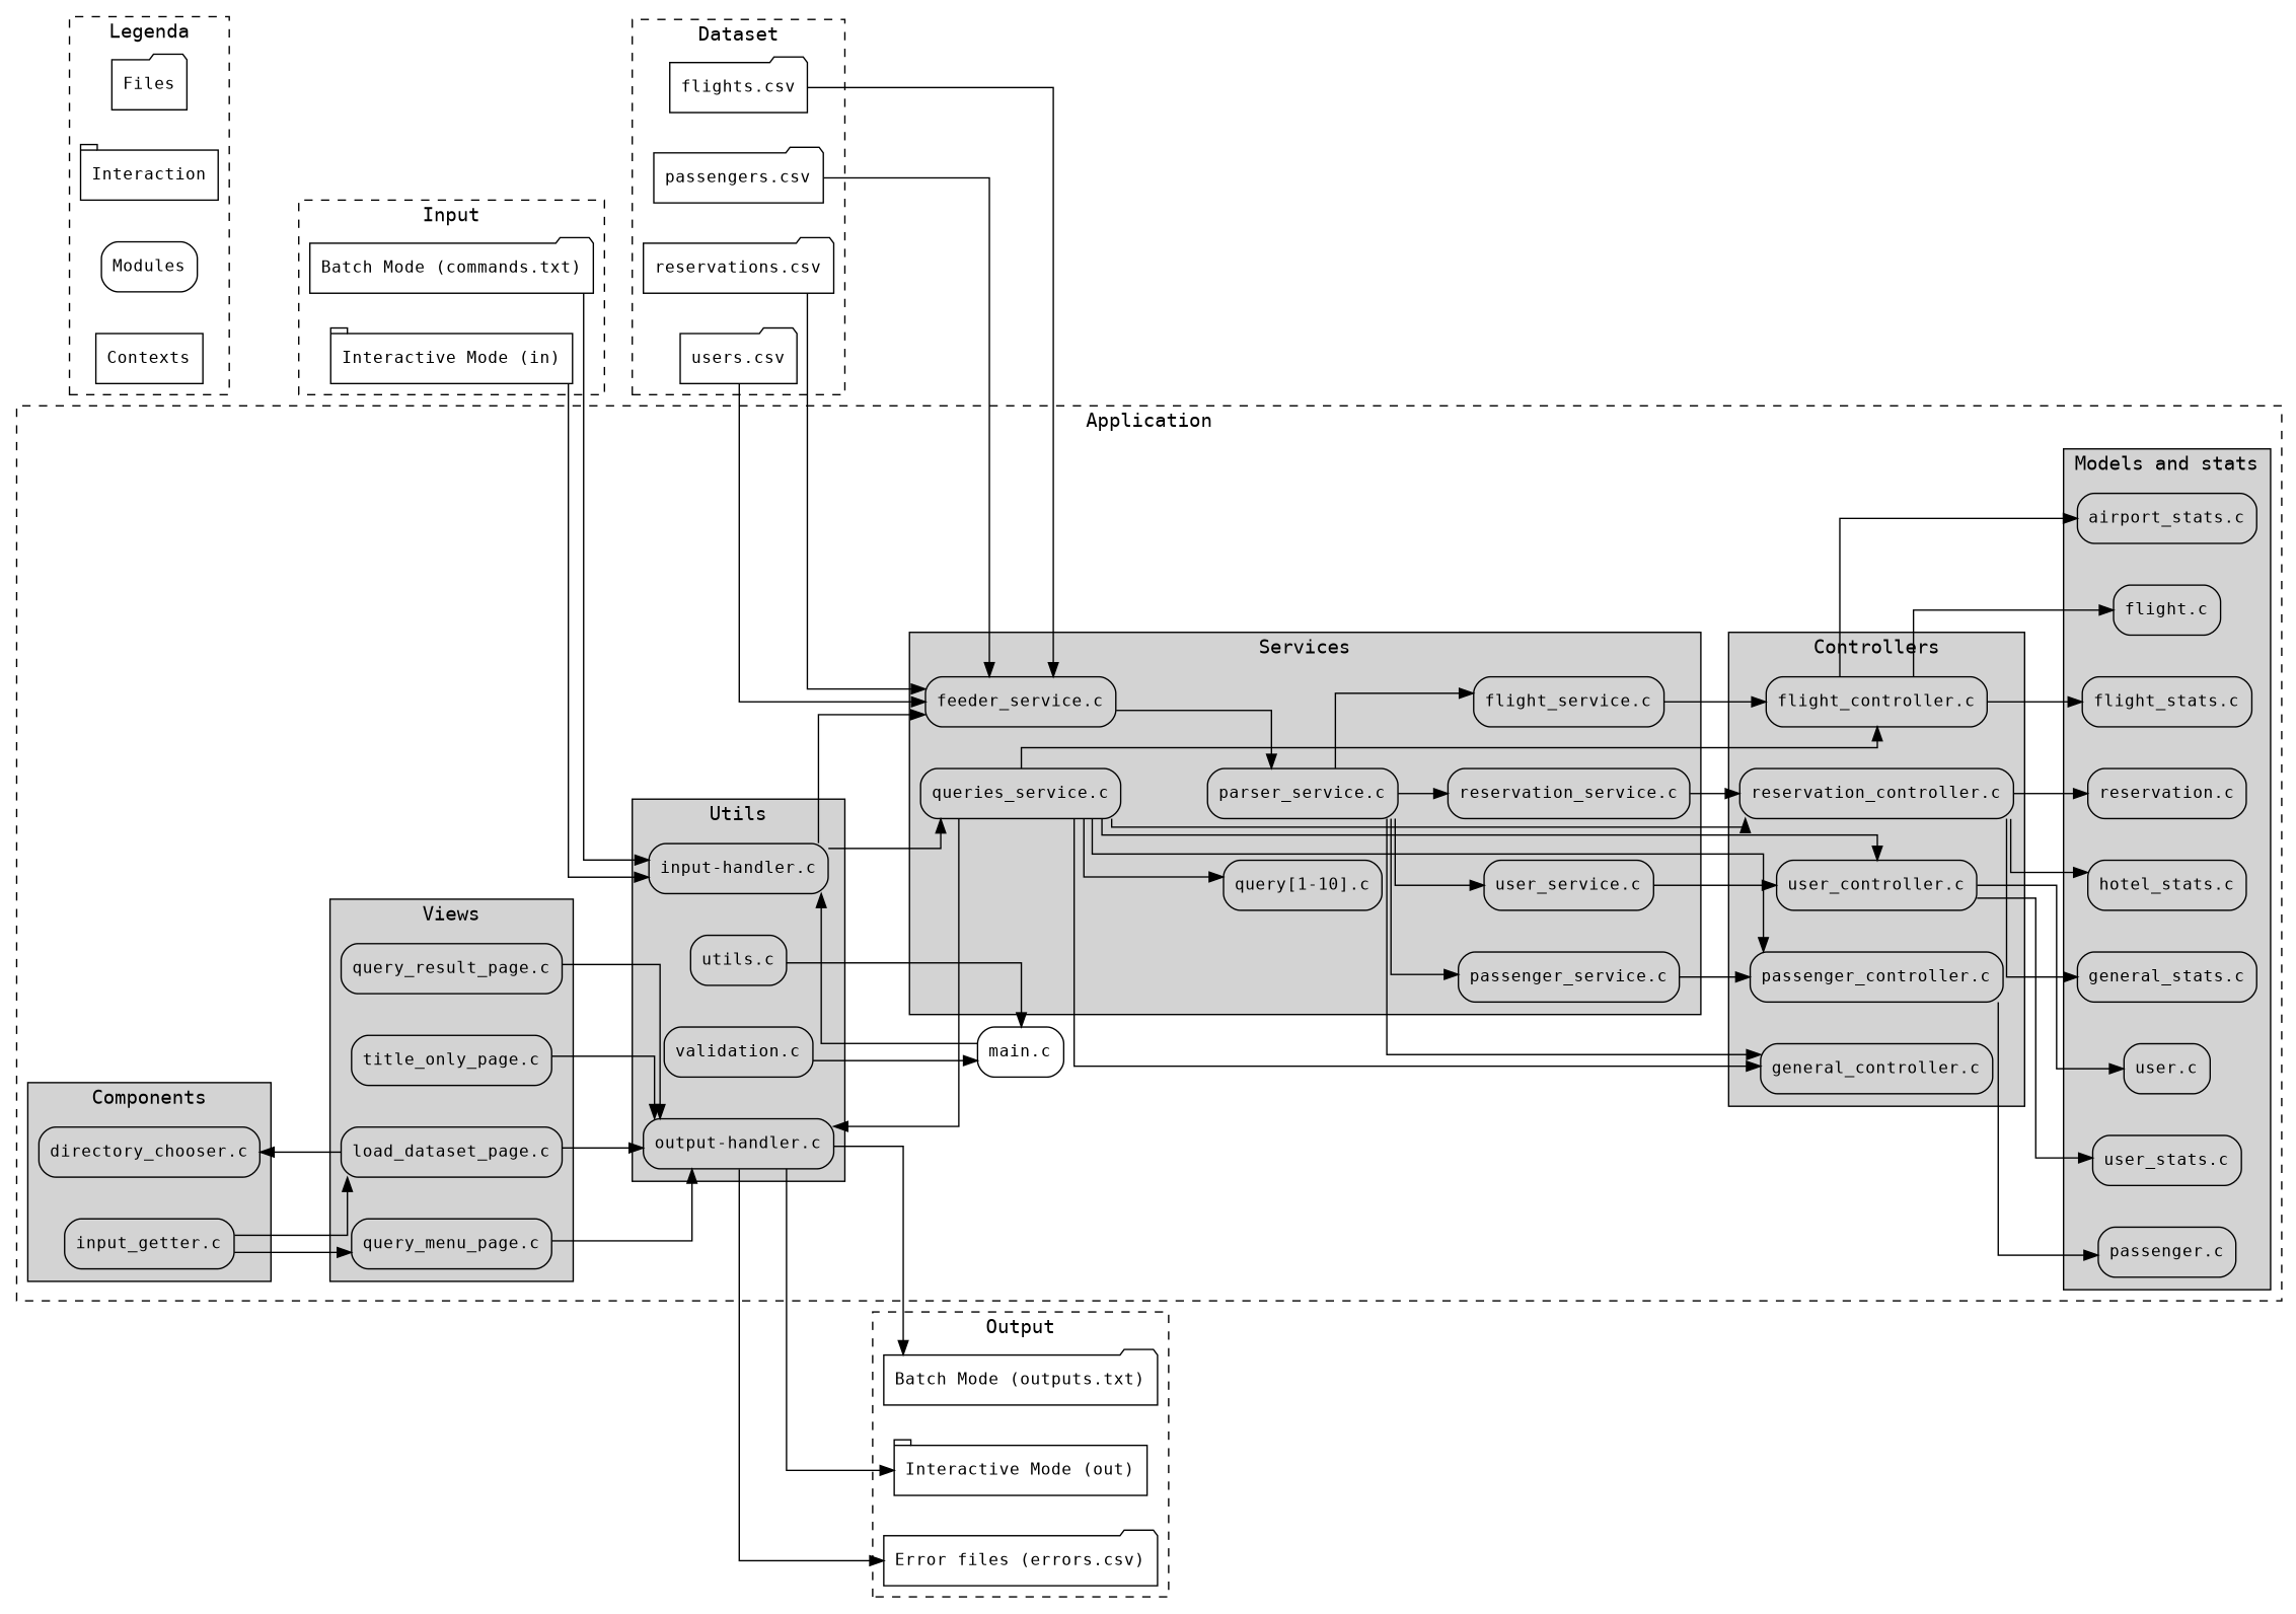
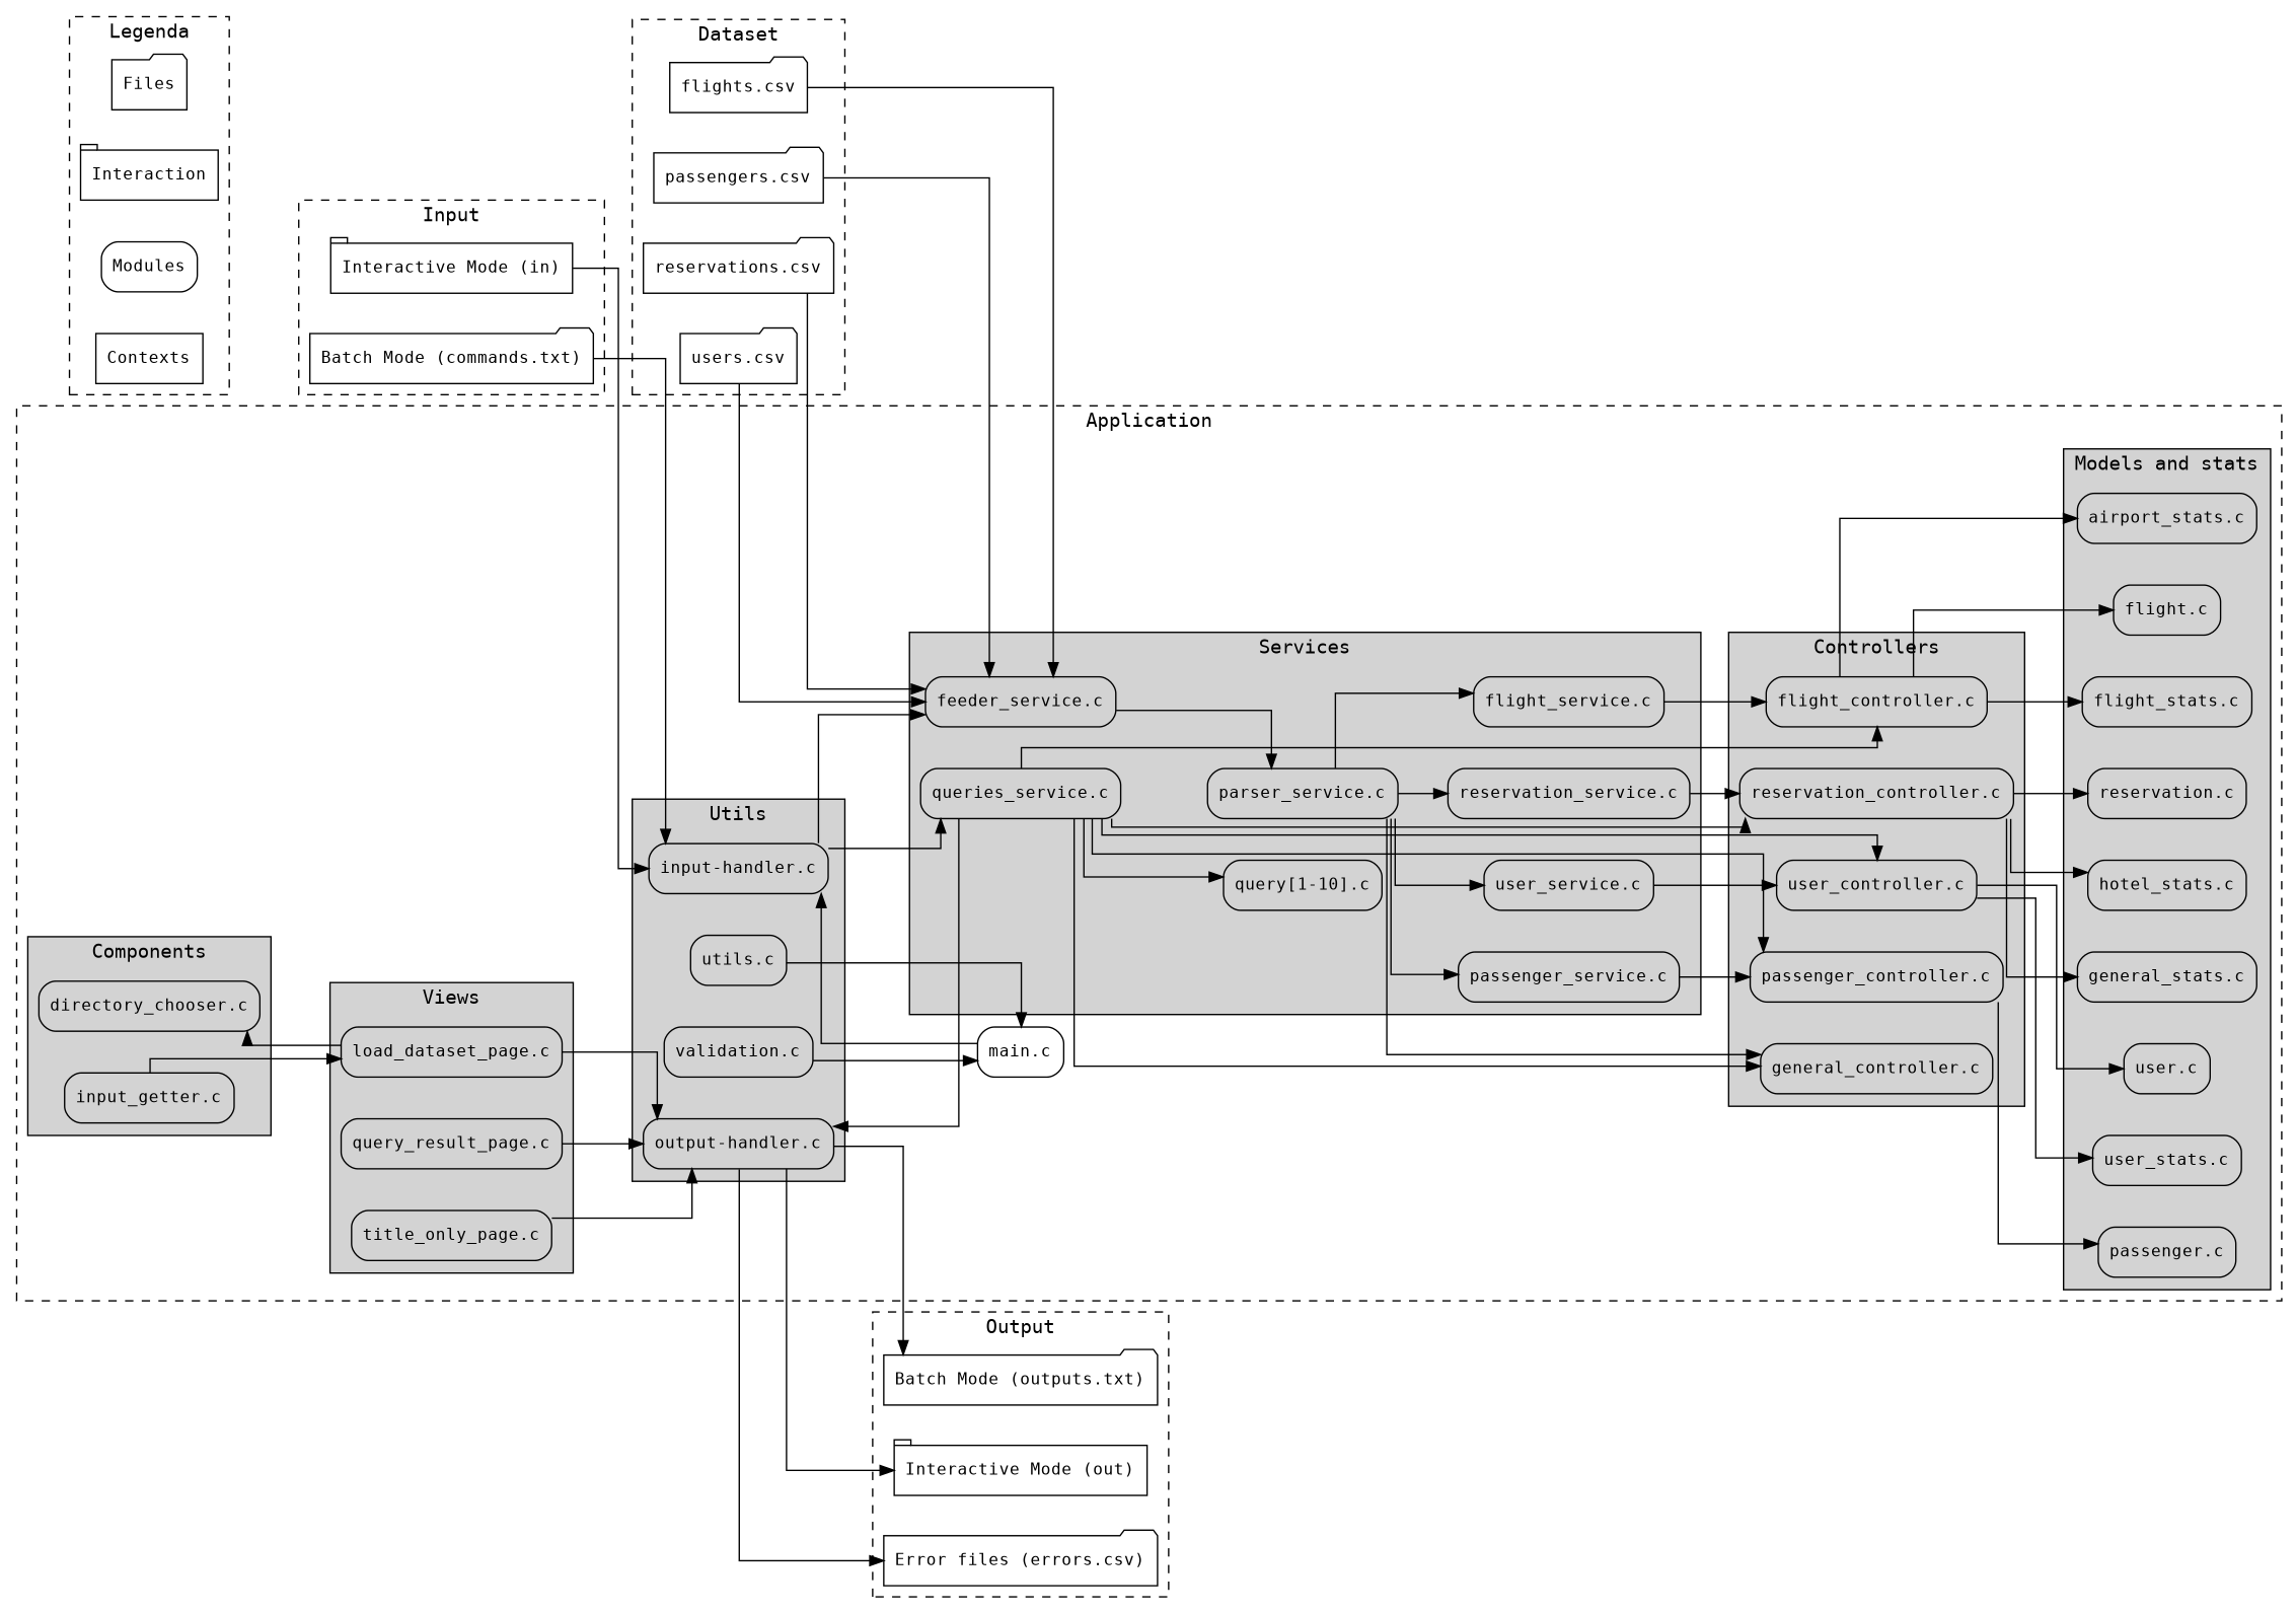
  digraph {
    fontname="DejaVu Sans Mono"
    nodesep=0.4
    rankdir=LR
    splines=ortho
    node [fontname="DejaVu Sans Mono" fontsize=12 shape=Mrecord]
    edge [fontname="DejaVu Sans Mono"]
    "Batch Mode (commands.txt)" [shape=folder]
    "Interactive Mode (in)" [shape=tab]
    "Batch Mode (outputs.txt)" [shape=folder]
    "Interactive Mode (out)" [shape=tab]
    "Error files (errors.csv)" [shape=folder]
    "flight.c"
    "flight_stats.c"
    "airport_stats.c"
    "passenger.c"
    "reservation.c"
    "hotel_stats.c"
    "user.c"
    "user_stats.c"
    "general_stats.c"
    "flight_controller.c"
    "passenger_controller.c"
    "reservation_controller.c"
    "user_controller.c"
    "general_controller.c"
    "input-handler.c"
    "output-handler.c"
    "utils.c"
    "validation.c"
    "feeder_service.c"
    "parser_service.c"
    "queries_service.c"
    "flight_service.c"
    "passenger_service.c"
    "reservation_service.c"
    "user_service.c"
    "query[1-10].c"
    "directory_chooser.c"
    "input_getter.c"
    "load_dataset_page.c"
-   "query_menu_page.c"
    "query_result_page.c"
    "title_only_page.c"
    "main.c"
    "flights.csv" [shape=folder]
    "passengers.csv" [shape=folder]
    "reservations.csv" [shape=folder]
    "users.csv" [shape=folder]
    Files [shape=folder]
    Interaction [shape=tab]
    Modules
    Contexts [shape=box]
    subgraph cluster_1 {
      label=Input
      style=dashed
      "Batch Mode (commands.txt)"
      "Interactive Mode (in)"
    }
    subgraph cluster_2 {
      label=Output
      style=dashed
      "Batch Mode (outputs.txt)"
      "Interactive Mode (out)"
      "Error files (errors.csv)"
    }
    subgraph cluster_3 {
      label=Application
      style=dashed
      "main.c"
      subgraph cluster_4 {
        fillcolor=lightgray
        label="Models and stats"
        style=filled
        "flight.c"
        "flight_stats.c"
        "airport_stats.c"
        "passenger.c"
        "reservation.c"
        "hotel_stats.c"
        "user.c"
        "user_stats.c"
        "general_stats.c"
      }
      subgraph cluster_5 {
        fillcolor=lightgray
        label=Controllers
        style=filled
        "flight_controller.c"
        "passenger_controller.c"
        "reservation_controller.c"
        "user_controller.c"
        "general_controller.c"
      }
      subgraph cluster_6 {
        fillcolor=lightgray
        label=Utils
        style=filled
        "input-handler.c"
        "output-handler.c"
        "utils.c"
        "validation.c"
      }
      subgraph cluster_7 {
        fillcolor=lightgray
        label=Services
        style=filled
        "feeder_service.c"
        "parser_service.c"
        "queries_service.c"
        "flight_service.c"
        "passenger_service.c"
        "reservation_service.c"
        "user_service.c"
        "query[1-10].c"
      }
      subgraph cluster_8 {
        fillcolor=lightgray
        label=Components
        style=filled
        "directory_chooser.c"
        "input_getter.c"
      }
      subgraph cluster_9 {
        fillcolor=lightgray
        label=Views
        style=filled
        "load_dataset_page.c"
-       "query_menu_page.c"
        "query_result_page.c"
        "title_only_page.c"
      }
    }
    subgraph cluster_10 {
      label=Dataset
      style=dashed
      "flights.csv"
      "passengers.csv"
      "reservations.csv"
      "users.csv"
    }
    subgraph cluster_11 {
      label=Legenda
      style=dashed
      Files
      Interaction
      Modules
      Contexts
    }
    "Batch Mode (commands.txt)" -> "input-handler.c"
    "Interactive Mode (in)" -> "input-handler.c"
    "flight_controller.c" -> "flight.c"
    "flight_controller.c" -> "flight_stats.c"
    "flight_controller.c" -> "airport_stats.c"
    "passenger_controller.c" -> "passenger.c"
    "reservation_controller.c" -> "reservation.c"
    "reservation_controller.c" -> "hotel_stats.c"
    "reservation_controller.c" -> "general_stats.c"
    "user_controller.c" -> "user.c"
    "user_controller.c" -> "user_stats.c"
    "input-handler.c" -> "feeder_service.c"
    "input-handler.c" -> "queries_service.c"
    "output-handler.c" -> "Batch Mode (outputs.txt)"
    "output-handler.c" -> "Interactive Mode (out)"
    "output-handler.c" -> "Error files (errors.csv)"
    "utils.c" -> "main.c"
    "validation.c" -> "main.c"
    "feeder_service.c" -> "parser_service.c"
    "parser_service.c" -> "general_controller.c"
    "parser_service.c" -> "flight_service.c"
    "parser_service.c" -> "passenger_service.c"
    "parser_service.c" -> "reservation_service.c"
    "parser_service.c" -> "user_service.c"
    "queries_service.c" -> "flight_controller.c"
    "queries_service.c" -> "passenger_controller.c"
    "queries_service.c" -> "reservation_controller.c"
    "queries_service.c" -> "user_controller.c"
    "queries_service.c" -> "general_controller.c"
    "queries_service.c" -> "output-handler.c"
    "queries_service.c" -> "query[1-10].c"
    "flight_service.c" -> "flight_controller.c"
    "passenger_service.c" -> "passenger_controller.c"
    "reservation_service.c" -> "reservation_controller.c"
    "user_service.c" -> "user_controller.c"
    "input_getter.c" -> "load_dataset_page.c"
-   "input_getter.c" -> "query_menu_page.c"
    "load_dataset_page.c" -> "output-handler.c"
    "load_dataset_page.c" -> "directory_chooser.c"
-   "query_menu_page.c" -> "output-handler.c"
    "query_result_page.c" -> "output-handler.c"
    "title_only_page.c" -> "output-handler.c"
    "main.c" -> "input-handler.c"
    "flights.csv" -> "feeder_service.c"
    "passengers.csv" -> "feeder_service.c"
    "reservations.csv" -> "feeder_service.c"
    "users.csv" -> "feeder_service.c"
  }
